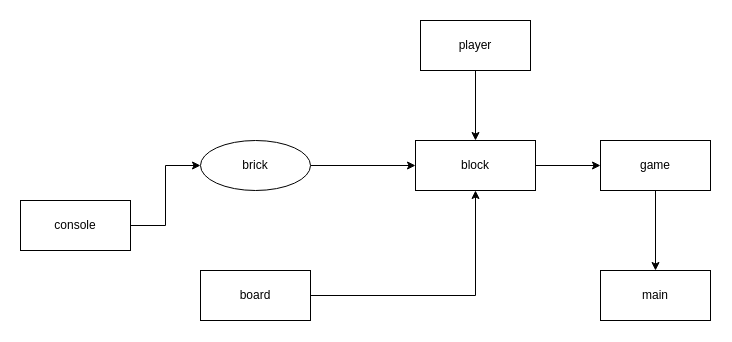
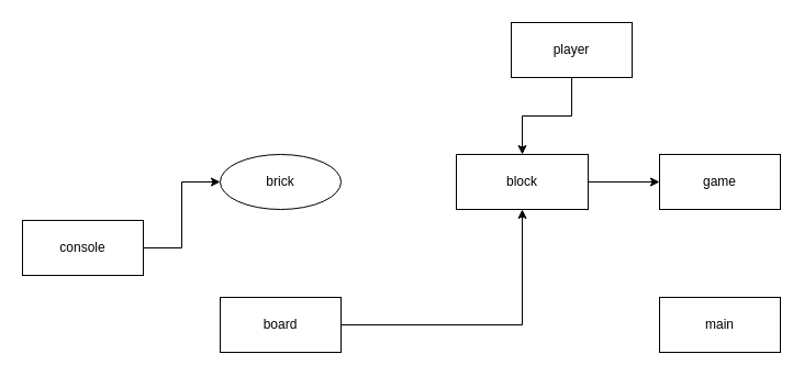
  <mxCell id="0" />
  <mxCell id="1" parent="0" />
  <mxCell id="2" style="edgeStyle=orthogonalEdgeStyle;rounded=0;orthogonalLoop=1;jettySize=auto;html=1;entryX=0;entryY=0.5;entryDx=0;entryDy=0;" edge="1" parent="1" source="3" target="11"><mxGeometry relative="1" as="geometry" /></mxCell>
  <mxCell id="3" value="block" style="html=1;whiteSpace=wrap;" vertex="1" parent="1"><mxGeometry x="415" y="140" width="120" height="50" as="geometry" /></mxCell>
  <mxCell id="4" style="edgeStyle=orthogonalEdgeStyle;rounded=0;orthogonalLoop=1;jettySize=auto;html=1;entryX=0.5;entryY=1;entryDx=0;entryDy=0;" edge="1" parent="1" source="5" target="3"><mxGeometry relative="1" as="geometry" /></mxCell>
  <mxCell id="5" value="board" style="html=1;whiteSpace=wrap;" vertex="1" parent="1"><mxGeometry x="200" y="270" width="110" height="50" as="geometry" /></mxCell>
- <mxCell id="6" style="edgeStyle=orthogonalEdgeStyle;rounded=0;orthogonalLoop=1;jettySize=auto;html=1;exitX=1;exitY=0.5;exitDx=0;exitDy=0;entryX=0;entryY=0.5;entryDx=0;entryDy=0;" edge="1" parent="1" source="7" target="3"><mxGeometry relative="1" as="geometry" /></mxCell>
  <mxCell id="7" value="brick" style="ellipse;html=1;whiteSpace=wrap;" vertex="1" parent="1"><mxGeometry x="200" y="140" width="110" height="50" as="geometry" /></mxCell>
  <mxCell id="8" style="edgeStyle=orthogonalEdgeStyle;rounded=0;orthogonalLoop=1;jettySize=auto;html=1;entryX=0;entryY=0.5;entryDx=0;entryDy=0;" edge="1" parent="1" source="9" target="7"><mxGeometry relative="1" as="geometry" /></mxCell>
  <mxCell id="9" value="console" style="html=1;whiteSpace=wrap;" vertex="1" parent="1"><mxGeometry x="20" y="200" width="110" height="50" as="geometry" /></mxCell>
- <mxCell id="10" style="edgeStyle=orthogonalEdgeStyle;rounded=0;orthogonalLoop=1;jettySize=auto;html=1;" edge="1" parent="1" source="11" target="14"><mxGeometry relative="1" as="geometry"><mxPoint x="705" y="340" as="targetPoint" /></mxGeometry></mxCell>
  <mxCell id="11" value="game" style="html=1;whiteSpace=wrap;" vertex="1" parent="1"><mxGeometry x="600" y="140" width="110" height="50" as="geometry" /></mxCell>
  <mxCell id="12" style="edgeStyle=orthogonalEdgeStyle;rounded=0;orthogonalLoop=1;jettySize=auto;html=1;entryX=0.5;entryY=0;entryDx=0;entryDy=0;" edge="1" parent="1" source="13" target="3"><mxGeometry relative="1" as="geometry" /></mxCell>
- <mxCell id="13" value="player" style="html=1;whiteSpace=wrap;" vertex="1" parent="1"><mxGeometry x="420" y="20" width="110" height="50" as="geometry" /></mxCell>
+ <mxCell id="13" value="player" style="html=1;whiteSpace=wrap;" vertex="1" parent="1"><mxGeometry x="465" y="20" width="110" height="50" as="geometry" /></mxCell>
  <mxCell id="14" value="main" style="html=1;whiteSpace=wrap;" vertex="1" parent="1"><mxGeometry x="600" y="270" width="110" height="50" as="geometry" /></mxCell>
